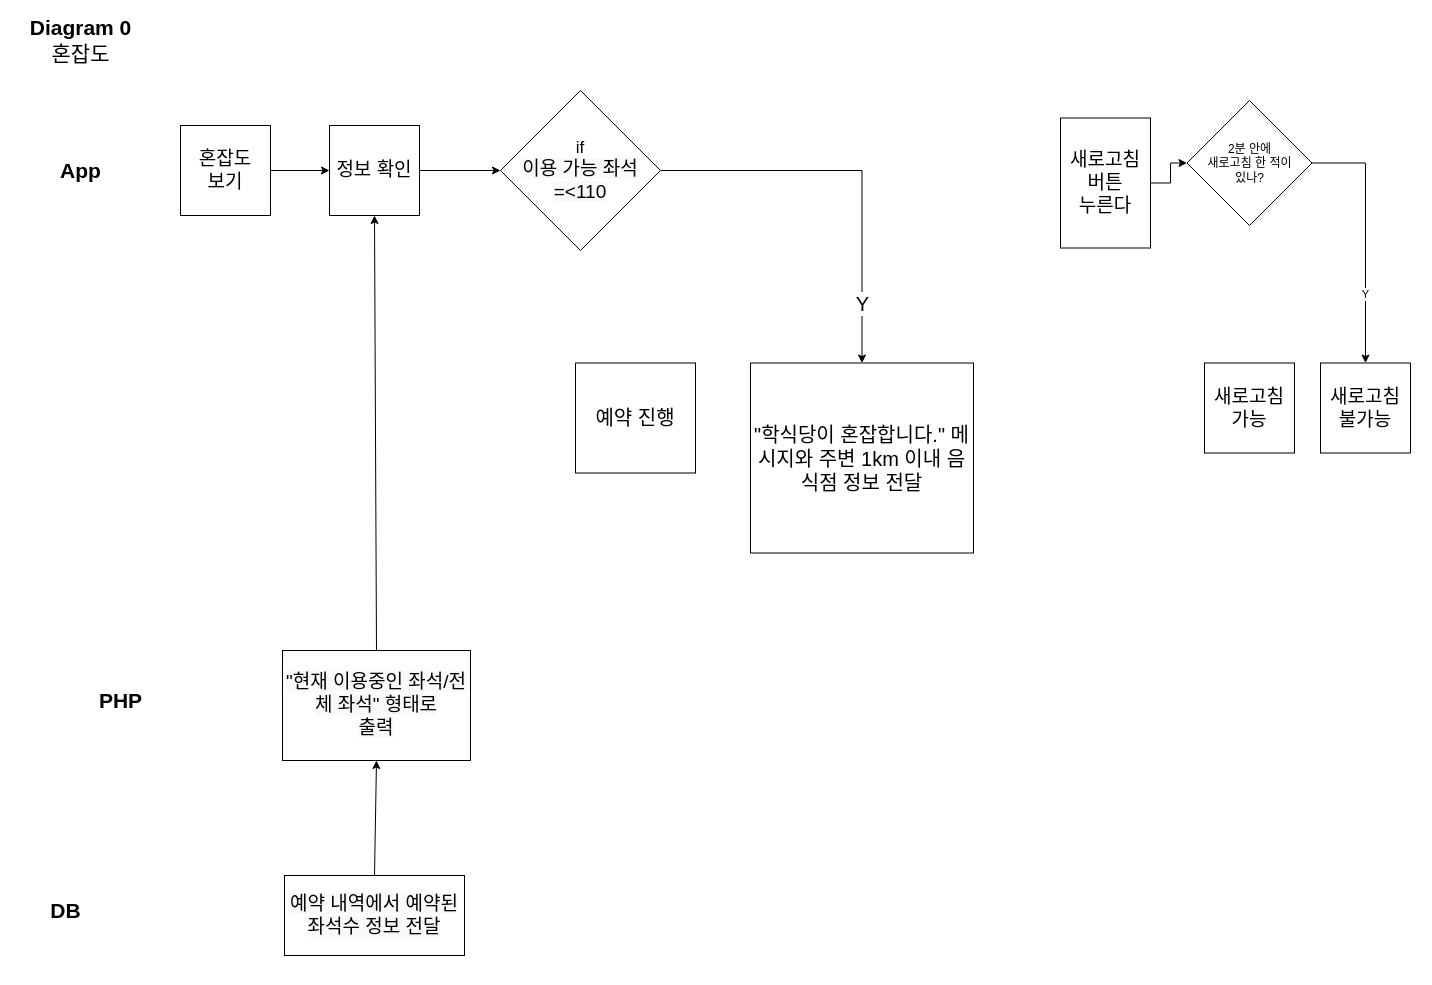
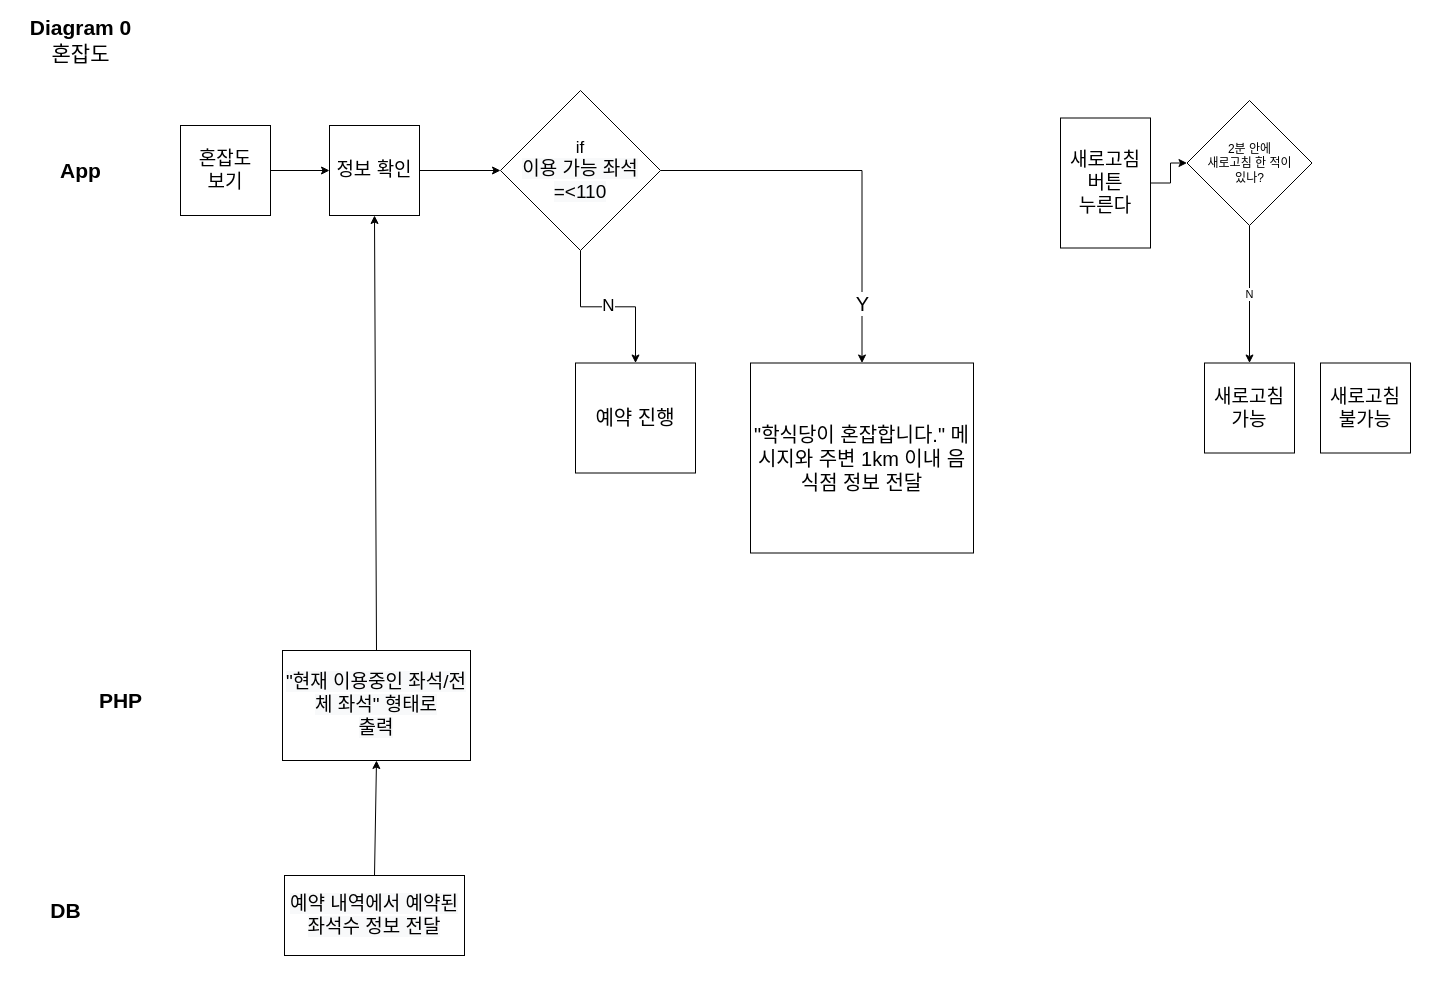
  <mxCell id="0" />
  <mxCell id="1" parent="0" />
  <mxCell id="2" style="edgeStyle=orthogonalEdgeStyle;rounded=0;orthogonalLoop=1;jettySize=auto;html=1;entryX=0;entryY=0.5;entryDx=0;entryDy=0;fontSize=17;" parent="1" source="3" target="23" edge="1"><mxGeometry relative="1" as="geometry" /></mxCell>
  <mxCell id="3" value="&lt;font style=&quot;font-size: 19px;&quot;&gt;정보 확인&lt;/font&gt;" style="whiteSpace=wrap;html=1;aspect=fixed;fontSize=19;" parent="1" vertex="1"><mxGeometry x="329" y="125" width="90" height="90" as="geometry" /></mxCell>
  <mxCell id="4" value="" style="endArrow=classic;html=1;rounded=0;fontSize=13;entryX=0.5;entryY=1;entryDx=0;entryDy=0;exitX=0.5;exitY=0;exitDx=0;exitDy=0;" parent="1" source="10" target="3" edge="1"><mxGeometry width="50" height="50" relative="1" as="geometry"><mxPoint x="374" y="328" as="sourcePoint" /><mxPoint x="374.5" y="230" as="targetPoint" /></mxGeometry></mxCell>
  <mxCell id="5" value="" style="endArrow=classic;html=1;rounded=0;fontSize=13;entryX=0.5;entryY=1;entryDx=0;entryDy=0;exitX=0.5;exitY=0;exitDx=0;exitDy=0;" parent="1" source="11" target="10" edge="1"><mxGeometry width="50" height="50" relative="1" as="geometry"><mxPoint x="374" y="850" as="sourcePoint" /><mxPoint x="374" y="742" as="targetPoint" /></mxGeometry></mxCell>
  <mxCell id="6" value="&lt;span style=&quot;font-size: 21px&quot;&gt;&lt;b&gt;App&lt;/b&gt;&lt;/span&gt;" style="text;html=1;align=center;verticalAlign=middle;resizable=0;points=[];autosize=1;strokeColor=none;fillColor=none;fontSize=13;" parent="1" vertex="1"><mxGeometry x="50" y="160" width="60" height="20" as="geometry" /></mxCell>
  <mxCell id="7" value="&lt;span style=&quot;font-size: 21px&quot;&gt;&lt;b&gt;PHP&lt;/b&gt;&lt;/span&gt;" style="text;html=1;align=center;verticalAlign=middle;resizable=0;points=[];autosize=1;strokeColor=none;fillColor=none;fontSize=13;" parent="1" vertex="1"><mxGeometry x="90" y="690" width="60" height="20" as="geometry" /></mxCell>
  <mxCell id="8" value="&lt;span style=&quot;font-size: 21px&quot;&gt;&lt;b&gt;DB&lt;/b&gt;&lt;/span&gt;" style="text;html=1;align=center;verticalAlign=middle;resizable=0;points=[];autosize=1;strokeColor=none;fillColor=none;fontSize=13;" parent="1" vertex="1"><mxGeometry x="40" y="900" width="50" height="20" as="geometry" /></mxCell>
  <mxCell id="9" value="&lt;font style=&quot;font-size: 21px&quot;&gt;&lt;b&gt;Diagram 0&lt;/b&gt;&lt;br&gt;혼잡도&lt;/font&gt;" style="text;html=1;align=center;verticalAlign=middle;resizable=0;points=[];autosize=1;strokeColor=none;fillColor=none;fontSize=13;" parent="1" vertex="1"><mxGeometry x="20" y="20" width="120" height="40" as="geometry" /></mxCell>
  <mxCell id="10" value="&lt;span style=&quot;color: rgb(0 , 0 , 0) ; font-family: &amp;#34;helvetica&amp;#34; ; font-size: 19px ; font-style: normal ; font-weight: 400 ; letter-spacing: normal ; text-align: center ; text-indent: 0px ; text-transform: none ; word-spacing: 0px ; background-color: rgb(248 , 249 , 250) ; display: inline ; float: none&quot;&gt;&quot;현재 이용중인 좌석/전체 좌석&quot; 형태로 &lt;br&gt;출력&lt;/span&gt;" style="rounded=0;whiteSpace=wrap;html=1;fontSize=19;" parent="1" vertex="1"><mxGeometry x="282" y="650" width="188" height="110" as="geometry" /></mxCell>
  <mxCell id="11" value="&#10;&#10;&lt;span style=&quot;color: rgb(0, 0, 0); font-family: helvetica; font-size: 19px; font-style: normal; font-weight: 400; letter-spacing: normal; text-align: center; text-indent: 0px; text-transform: none; word-spacing: 0px; background-color: rgb(248, 249, 250); display: inline; float: none;&quot;&gt;예약 내역에서 예약된 좌석수 정보 전달&lt;/span&gt;&#10;&#10;" style="rounded=0;whiteSpace=wrap;html=1;fontSize=19;" parent="1" vertex="1"><mxGeometry x="284" y="875" width="180" height="80" as="geometry" /></mxCell>
  <mxCell id="12" style="edgeStyle=orthogonalEdgeStyle;rounded=0;orthogonalLoop=1;jettySize=auto;html=1;" parent="1" source="13" target="3" edge="1"><mxGeometry relative="1" as="geometry" /></mxCell>
  <mxCell id="13" value="&lt;font style=&quot;font-size: 19px&quot;&gt;혼잡도&lt;br&gt;보기&lt;br&gt;&lt;/font&gt;" style="whiteSpace=wrap;html=1;aspect=fixed;fontSize=19;" parent="1" vertex="1"><mxGeometry x="180" y="125" width="90" height="90" as="geometry" /></mxCell>
- <mxCell id="15" value="Y" style="edgeStyle=orthogonalEdgeStyle;rounded=0;orthogonalLoop=1;jettySize=auto;html=1;exitX=1;exitY=0.5;exitDx=0;exitDy=0;" parent="1" source="16" target="20" edge="1"><mxGeometry x="0.448" relative="1" as="geometry"><mxPoint x="1359" y="242.5" as="targetPoint" /><mxPoint y="1" as="offset" /></mxGeometry></mxCell>
+ <mxCell id="14" value="N" style="edgeStyle=orthogonalEdgeStyle;rounded=0;orthogonalLoop=1;jettySize=auto;html=1;exitX=0.5;exitY=1;exitDx=0;exitDy=0;entryX=0.5;entryY=0;entryDx=0;entryDy=0;" parent="1" source="16" target="17" edge="1"><mxGeometry relative="1" as="geometry"><mxPoint x="1248.857" y="242.5" as="targetPoint" /></mxGeometry></mxCell>
  <mxCell id="16" value="2분 안에&lt;br&gt;새로고침 한 적이 &lt;br&gt;있나?" style="rhombus;whiteSpace=wrap;html=1;" parent="1" vertex="1"><mxGeometry x="1186.5" y="100" width="125" height="125" as="geometry" /></mxCell>
  <mxCell id="17" value="&lt;font style=&quot;font-size: 19px&quot;&gt;새로고침 가능&lt;br&gt;&lt;/font&gt;" style="whiteSpace=wrap;html=1;aspect=fixed;fontSize=19;" parent="1" vertex="1"><mxGeometry x="1204" y="362.5" width="90" height="90" as="geometry" /></mxCell>
  <mxCell id="18" style="edgeStyle=orthogonalEdgeStyle;rounded=0;orthogonalLoop=1;jettySize=auto;html=1;" parent="1" source="19" target="16" edge="1"><mxGeometry relative="1" as="geometry" /></mxCell>
  <mxCell id="19" value="&lt;font style=&quot;font-size: 19px&quot;&gt;새로고침&lt;br&gt;버튼&lt;br&gt;누른다&lt;br&gt;&lt;/font&gt;" style="whiteSpace=wrap;html=1;aspect=fixed;fontSize=19;" parent="1" vertex="1"><mxGeometry x="1060" y="117.5" width="90" height="130" as="geometry" /></mxCell>
  <mxCell id="20" value="&lt;font style=&quot;font-size: 19px&quot;&gt;새로고침 불가능&lt;br&gt;&lt;/font&gt;" style="whiteSpace=wrap;html=1;aspect=fixed;fontSize=19;" parent="1" vertex="1"><mxGeometry x="1320" y="362.5" width="90" height="90" as="geometry" /></mxCell>
+ <mxCell id="21" value="N" style="edgeStyle=orthogonalEdgeStyle;rounded=0;orthogonalLoop=1;jettySize=auto;html=1;fontSize=17;" parent="1" source="23" target="24" edge="1"><mxGeometry relative="1" as="geometry"><mxPoint x="580" y="420" as="targetPoint" /></mxGeometry></mxCell>
  <mxCell id="22" value="Y" style="edgeStyle=orthogonalEdgeStyle;rounded=0;orthogonalLoop=1;jettySize=auto;html=1;fontSize=20;" parent="1" source="23" target="25" edge="1"><mxGeometry x="0.694" relative="1" as="geometry"><mxPoint x="720" y="360" as="targetPoint" /><mxPoint as="offset" /></mxGeometry></mxCell>
  <mxCell id="23" value="&lt;font style=&quot;font-size: 17px&quot;&gt;if&lt;/font&gt;&lt;br&gt;&lt;span style=&quot;color: rgb(0 , 0 , 0) ; font-family: &amp;#34;helvetica&amp;#34; ; font-size: 19px ; font-style: normal ; font-weight: 400 ; letter-spacing: normal ; text-align: center ; text-indent: 0px ; text-transform: none ; word-spacing: 0px ; background-color: rgb(248 , 249 , 250) ; display: inline ; float: none&quot;&gt;이용 가능 좌석 &lt;br&gt;=&amp;lt;110&lt;/span&gt;" style="rhombus;whiteSpace=wrap;html=1;shadow=0;glass=0;sketch=0;" parent="1" vertex="1"><mxGeometry x="500" y="90" width="160" height="160" as="geometry" /></mxCell>
  <mxCell id="24" value="&lt;font style=&quot;font-size: 20px&quot;&gt;예약 진행&lt;/font&gt;" style="rounded=0;whiteSpace=wrap;html=1;shadow=0;glass=0;sketch=0;fontSize=17;" parent="1" vertex="1"><mxGeometry x="575" y="362.5" width="120" height="110" as="geometry" /></mxCell>
  <mxCell id="25" value="&quot;학식당이 혼잡합니다.&quot; 메시지와 주변 1km 이내 음식점 정보 전달" style="rounded=0;whiteSpace=wrap;html=1;shadow=0;glass=0;sketch=0;fontSize=20;" parent="1" vertex="1"><mxGeometry x="750" y="362.5" width="223" height="190" as="geometry" /></mxCell>
